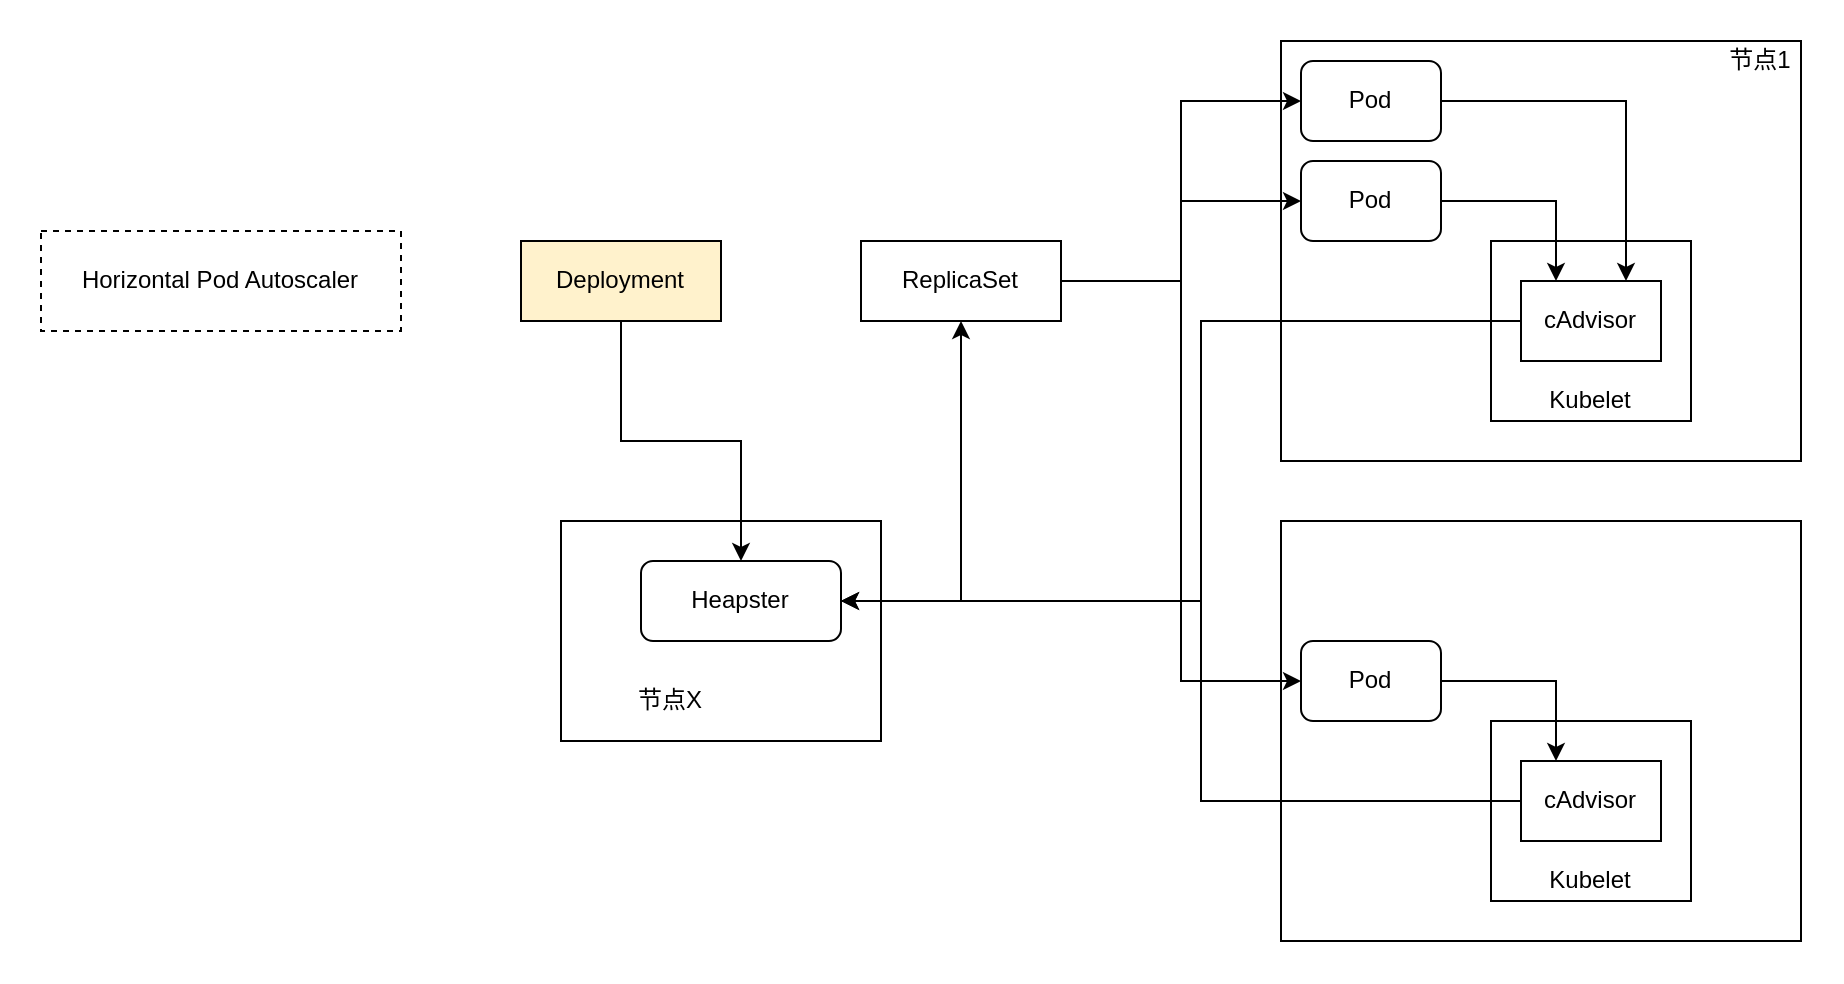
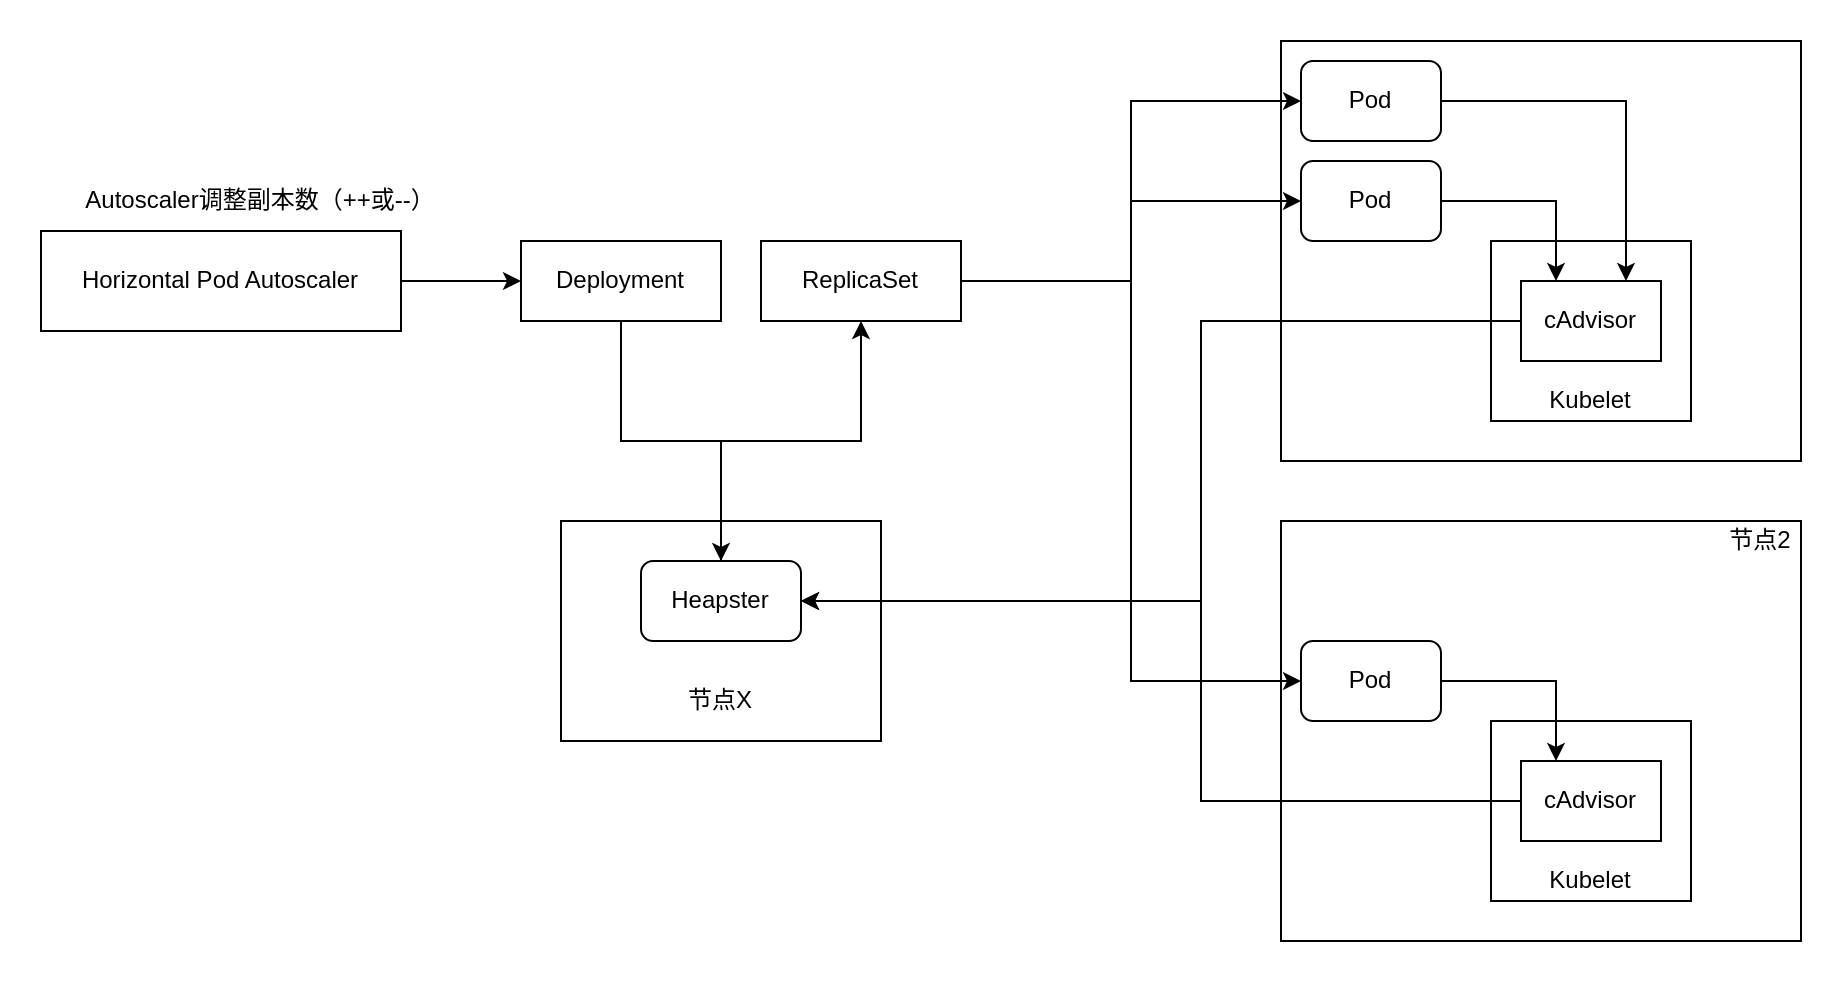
  <mxCell id="0" />
  <mxCell id="1" parent="0" />
  <mxCell id="2" value="" style="rounded=0;whiteSpace=wrap;html=1;" vertex="1" parent="1"><mxGeometry x="280" y="260" width="160" height="110" as="geometry" /></mxCell>
  <mxCell id="3" value="" style="rounded=0;whiteSpace=wrap;html=1;" vertex="1" parent="1"><mxGeometry x="640" y="20" width="260" height="210" as="geometry" /></mxCell>
  <mxCell id="4" value="" style="rounded=0;whiteSpace=wrap;html=1;" vertex="1" parent="1"><mxGeometry x="745" y="120" width="100" height="90" as="geometry" /></mxCell>
  <mxCell id="5" style="edgeStyle=orthogonalEdgeStyle;rounded=0;orthogonalLoop=1;jettySize=auto;html=1;entryX=0.75;entryY=0;entryDx=0;entryDy=0;" edge="1" parent="1" source="6" target="10"><mxGeometry relative="1" as="geometry" /></mxCell>
  <mxCell id="6" value="Pod" style="rounded=1;whiteSpace=wrap;html=1;" vertex="1" parent="1"><mxGeometry x="650" y="30" width="70" height="40" as="geometry" /></mxCell>
  <mxCell id="7" style="edgeStyle=orthogonalEdgeStyle;rounded=0;orthogonalLoop=1;jettySize=auto;html=1;entryX=0.25;entryY=0;entryDx=0;entryDy=0;" edge="1" parent="1" source="8" target="10"><mxGeometry relative="1" as="geometry" /></mxCell>
  <mxCell id="8" value="Pod" style="rounded=1;whiteSpace=wrap;html=1;" vertex="1" parent="1"><mxGeometry x="650" y="80" width="70" height="40" as="geometry" /></mxCell>
  <mxCell id="9" style="edgeStyle=orthogonalEdgeStyle;rounded=0;orthogonalLoop=1;jettySize=auto;html=1;entryX=1;entryY=0.5;entryDx=0;entryDy=0;" edge="1" parent="1" source="10" target="22"><mxGeometry relative="1" as="geometry"><Array as="points"><mxPoint x="600" y="160" /><mxPoint x="600" y="300" /></Array></mxGeometry></mxCell>
  <mxCell id="10" value="cAdvisor" style="rounded=0;whiteSpace=wrap;html=1;" vertex="1" parent="1"><mxGeometry x="760" y="140" width="70" height="40" as="geometry" /></mxCell>
  <mxCell id="11" value="Kubelet" style="text;html=1;strokeColor=none;fillColor=none;align=center;verticalAlign=middle;whiteSpace=wrap;rounded=0;" vertex="1" parent="1"><mxGeometry x="765" y="190" width="60" height="20" as="geometry" /></mxCell>
  <mxCell id="12" value="" style="rounded=0;whiteSpace=wrap;html=1;" vertex="1" parent="1"><mxGeometry x="640" y="260" width="260" height="210" as="geometry" /></mxCell>
  <mxCell id="13" value="" style="rounded=0;whiteSpace=wrap;html=1;" vertex="1" parent="1"><mxGeometry x="745" y="360" width="100" height="90" as="geometry" /></mxCell>
  <mxCell id="14" style="edgeStyle=orthogonalEdgeStyle;rounded=0;orthogonalLoop=1;jettySize=auto;html=1;entryX=0.25;entryY=0;entryDx=0;entryDy=0;" edge="1" parent="1" source="15" target="17"><mxGeometry relative="1" as="geometry" /></mxCell>
  <mxCell id="15" value="Pod" style="rounded=1;whiteSpace=wrap;html=1;" vertex="1" parent="1"><mxGeometry x="650" y="320" width="70" height="40" as="geometry" /></mxCell>
  <mxCell id="16" style="edgeStyle=orthogonalEdgeStyle;rounded=0;orthogonalLoop=1;jettySize=auto;html=1;entryX=1;entryY=0.5;entryDx=0;entryDy=0;" edge="1" parent="1" source="17" target="22"><mxGeometry relative="1" as="geometry"><Array as="points"><mxPoint x="600" y="400" /><mxPoint x="600" y="300" /></Array></mxGeometry></mxCell>
  <mxCell id="17" value="cAdvisor" style="rounded=0;whiteSpace=wrap;html=1;" vertex="1" parent="1"><mxGeometry x="760" y="380" width="70" height="40" as="geometry" /></mxCell>
  <mxCell id="18" value="Kubelet" style="text;html=1;strokeColor=none;fillColor=none;align=center;verticalAlign=middle;whiteSpace=wrap;rounded=0;" vertex="1" parent="1"><mxGeometry x="765" y="430" width="60" height="20" as="geometry" /></mxCell>
- <mxCell id="20" value="节点1" style="text;html=1;strokeColor=none;fillColor=none;align=center;verticalAlign=middle;whiteSpace=wrap;rounded=0;" vertex="1" parent="1"><mxGeometry x="860" y="20" width="40" height="20" as="geometry" /></mxCell>
+ <mxCell id="19" value="节点2" style="text;html=1;strokeColor=none;fillColor=none;align=center;verticalAlign=middle;whiteSpace=wrap;rounded=0;" vertex="1" parent="1"><mxGeometry x="860" y="260" width="40" height="20" as="geometry" /></mxCell>
  <mxCell id="21" style="edgeStyle=orthogonalEdgeStyle;rounded=0;orthogonalLoop=1;jettySize=auto;html=1;" edge="1" parent="1" source="22" target="31"><mxGeometry relative="1" as="geometry" /></mxCell>
- <mxCell id="22" value="Heapster" style="rounded=1;whiteSpace=wrap;html=1;" vertex="1" parent="1"><mxGeometry x="320" y="280" width="100" height="40" as="geometry" /></mxCell>
- <mxCell id="23" value="节点X" style="text;html=1;strokeColor=none;fillColor=none;align=center;verticalAlign=middle;whiteSpace=wrap;rounded=0;" vertex="1" parent="1"><mxGeometry x="315" y="340" width="40" height="20" as="geometry" /></mxCell>
- <mxCell id="25" value="Horizontal Pod Autoscaler" style="rounded=0;whiteSpace=wrap;html=1;dashed=1;" vertex="1" parent="1"><mxGeometry x="20" y="115" width="180" height="50" as="geometry" /></mxCell>
+ <mxCell id="22" value="Heapster" style="rounded=1;whiteSpace=wrap;html=1;" vertex="1" parent="1"><mxGeometry x="320" y="280" width="80" height="40" as="geometry" /></mxCell>
+ <mxCell id="23" value="节点X" style="text;html=1;strokeColor=none;fillColor=none;align=center;verticalAlign=middle;whiteSpace=wrap;rounded=0;" vertex="1" parent="1"><mxGeometry x="340" y="340" width="40" height="20" as="geometry" /></mxCell>
+ <mxCell id="24" style="edgeStyle=orthogonalEdgeStyle;rounded=0;orthogonalLoop=1;jettySize=auto;html=1;" edge="1" parent="1" source="25" target="27"><mxGeometry relative="1" as="geometry" /></mxCell>
+ <mxCell id="25" value="Horizontal Pod Autoscaler" style="rounded=0;whiteSpace=wrap;html=1;" vertex="1" parent="1"><mxGeometry x="20" y="115" width="180" height="50" as="geometry" /></mxCell>
  <mxCell id="26" style="edgeStyle=orthogonalEdgeStyle;rounded=0;orthogonalLoop=1;jettySize=auto;html=1;" edge="1" parent="1" source="27" target="22"><mxGeometry relative="1" as="geometry" /></mxCell>
- <mxCell id="27" value="Deployment" style="rounded=0;whiteSpace=wrap;html=1;fillColor=#fff2cc;" vertex="1" parent="1"><mxGeometry x="260" y="120" width="100" height="40" as="geometry" /></mxCell>
+ <mxCell id="27" value="Deployment" style="rounded=0;whiteSpace=wrap;html=1;" vertex="1" parent="1"><mxGeometry x="260" y="120" width="100" height="40" as="geometry" /></mxCell>
  <mxCell id="28" style="edgeStyle=orthogonalEdgeStyle;rounded=0;orthogonalLoop=1;jettySize=auto;html=1;entryX=0;entryY=0.5;entryDx=0;entryDy=0;" edge="1" parent="1" source="31" target="6"><mxGeometry relative="1" as="geometry" /></mxCell>
  <mxCell id="29" style="edgeStyle=orthogonalEdgeStyle;rounded=0;orthogonalLoop=1;jettySize=auto;html=1;" edge="1" parent="1" source="31" target="8"><mxGeometry relative="1" as="geometry" /></mxCell>
  <mxCell id="30" style="edgeStyle=orthogonalEdgeStyle;rounded=0;orthogonalLoop=1;jettySize=auto;html=1;entryX=0;entryY=0.5;entryDx=0;entryDy=0;" edge="1" parent="1" source="31" target="15"><mxGeometry relative="1" as="geometry" /></mxCell>
- <mxCell id="31" value="ReplicaSet" style="rounded=0;whiteSpace=wrap;html=1;" vertex="1" parent="1"><mxGeometry x="430" y="120" width="100" height="40" as="geometry" /></mxCell>
+ <mxCell id="31" value="ReplicaSet" style="rounded=0;whiteSpace=wrap;html=1;" vertex="1" parent="1"><mxGeometry x="380" y="120" width="100" height="40" as="geometry" /></mxCell>
+ <mxCell id="32" value="Autoscaler调整副本数（++或--）" style="text;html=1;strokeColor=none;fillColor=none;align=center;verticalAlign=middle;whiteSpace=wrap;rounded=0;" vertex="1" parent="1"><mxGeometry x="20" y="90" width="220" height="20" as="geometry" /></mxCell>
